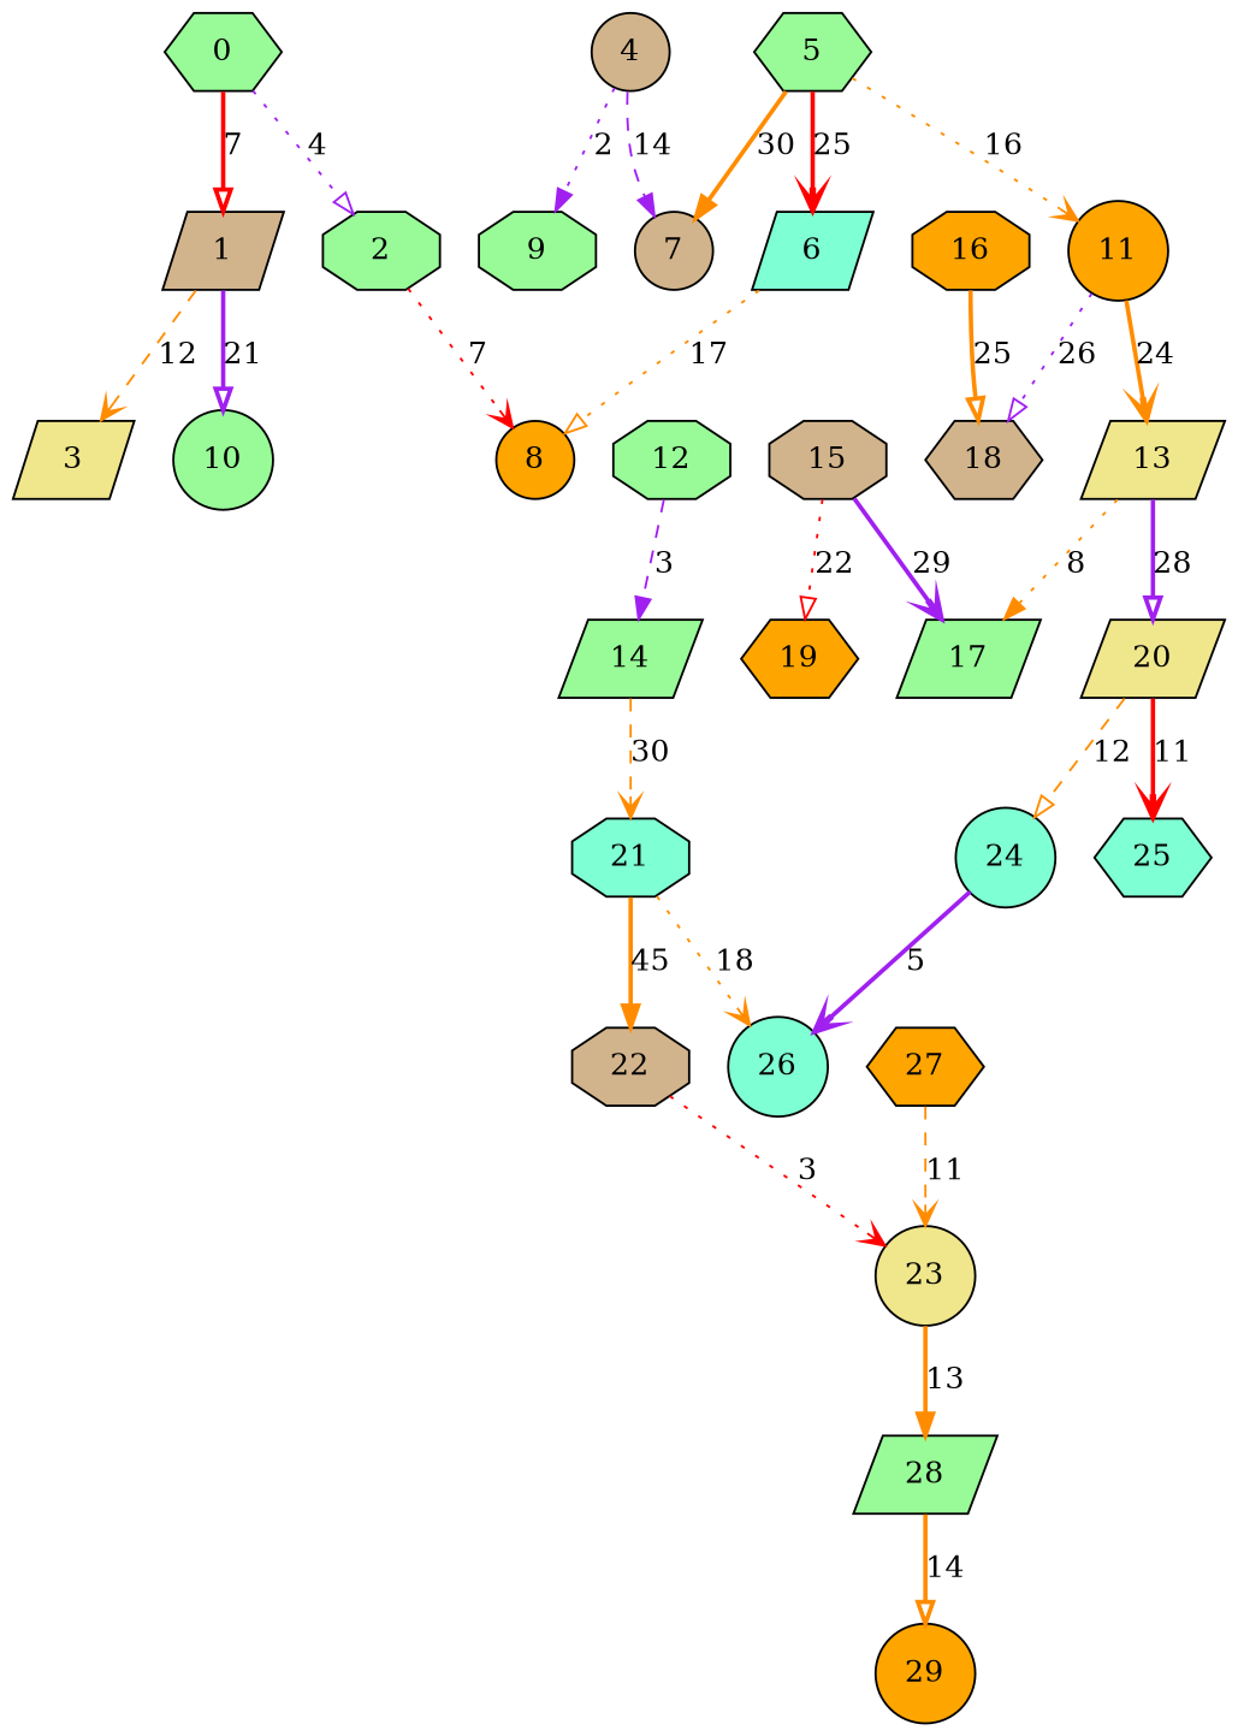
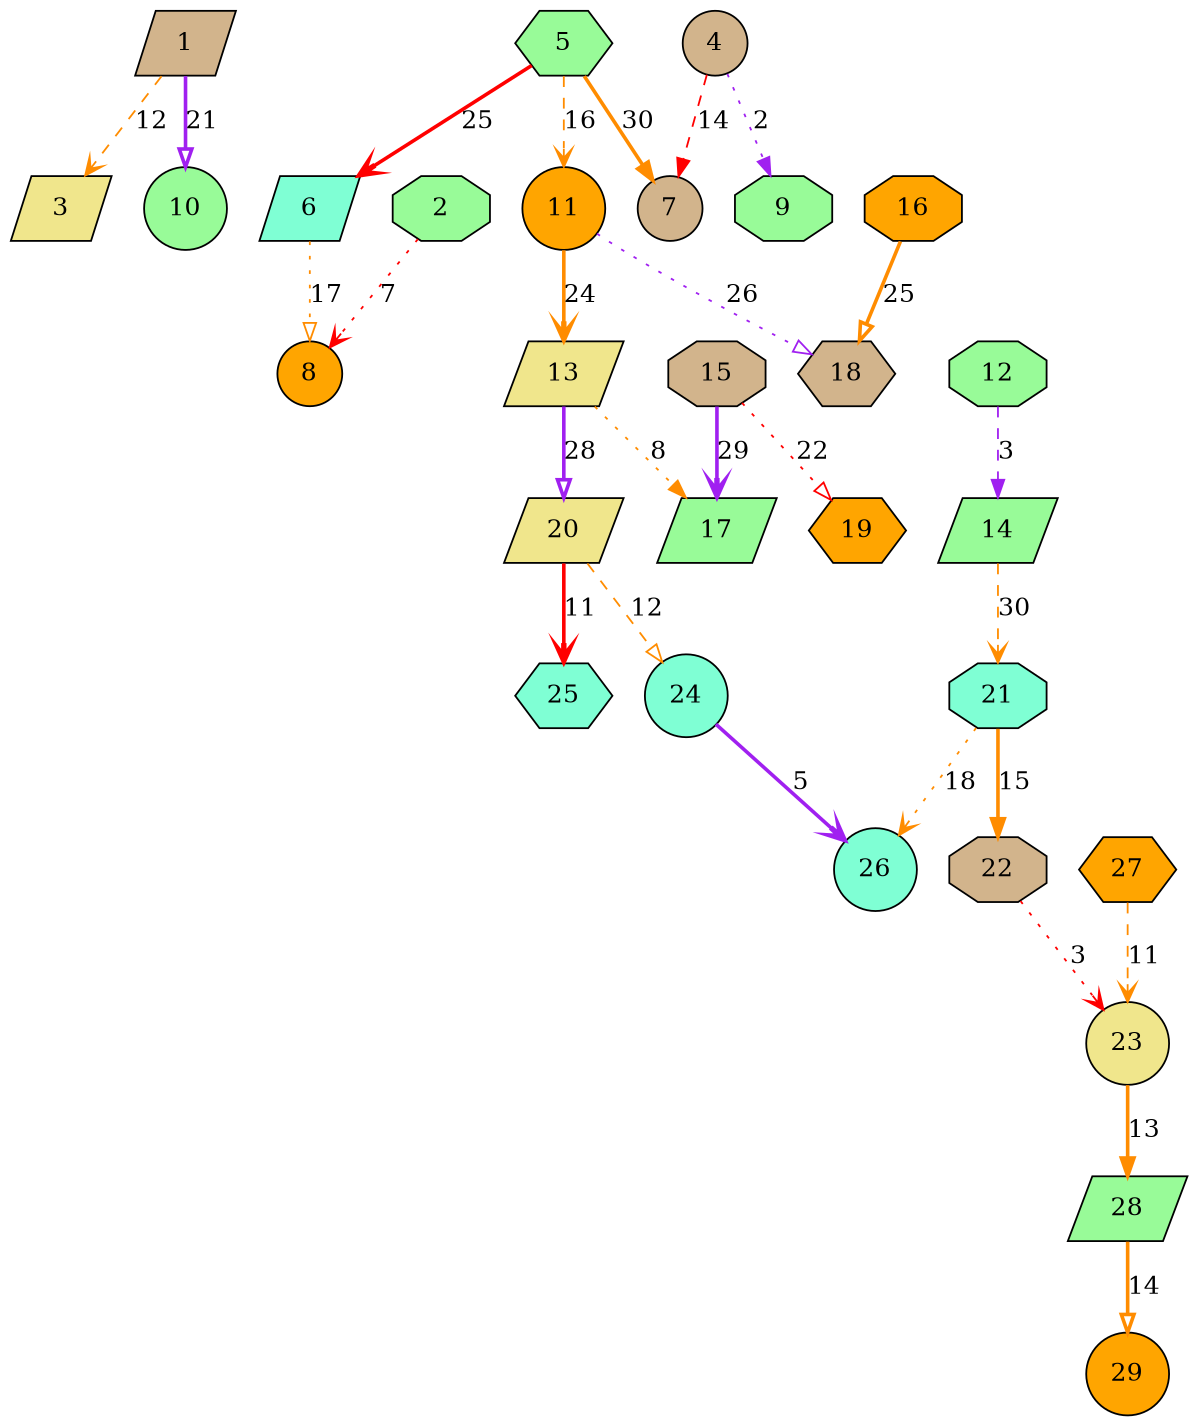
  digraph {
    node [fillcolor=palegreen shape=circle style=filled]
    edge [arrowhead=vee color=darkorange style=bold weight=7]
-   0 [shape=hexagon]
    1 [fillcolor=tan shape=parallelogram]
    2 [shape=octagon]
    3 [fillcolor=khaki shape=parallelogram]
    10
    8 [fillcolor=orange]
    4 [fillcolor=tan]
    7 [fillcolor=tan]
    9 [shape=octagon]
    5 [shape=hexagon]
    6 [fillcolor=aquamarine shape=parallelogram]
    11 [fillcolor=orange]
    13 [fillcolor=khaki shape=parallelogram]
    18 [fillcolor=tan shape=hexagon]
    17 [shape=parallelogram]
    20 [fillcolor=khaki shape=parallelogram]
    12 [shape=octagon]
    14 [shape=parallelogram]
    21 [fillcolor=aquamarine shape=octagon]
    24 [fillcolor=aquamarine]
    25 [fillcolor=aquamarine shape=hexagon]
    22 [fillcolor=tan shape=octagon]
    26 [fillcolor=aquamarine]
    15 [fillcolor=tan shape=octagon]
    19 [fillcolor=orange shape=hexagon]
    16 [fillcolor=orange shape=octagon]
    23 [fillcolor=khaki]
    28 [shape=parallelogram]
    29 [fillcolor=orange]
    27 [fillcolor=orange shape=hexagon]
-   0 -> 1 [arrowhead=onormal color=red label=7]
-   0 -> 2 [arrowhead=onormal color=purple label=4 style=dotted weight=4]
    1 -> 3 [label=12 style=dashed weight=12]
    1 -> 10 [arrowhead=onormal color=purple label=21 weight=21]
    2 -> 8 [color=red label=7 style=dotted]
-   4 -> 7 [arrowhead=normal color=purple label=14 style=dashed weight=14]
+   4 -> 7 [arrowhead=normal color=red label=14 style=dashed weight=14]
    4 -> 9 [arrowhead=normal color=purple label=2 style=dotted weight=2]
    5 -> 7 [arrowhead=normal label=30 weight=30]
    5 -> 6 [color=red label=25 weight=25]
-   5 -> 11 [label=16 style=dotted weight=16]
+   5 -> 11 [label=16 style=dashed weight=16]
    6 -> 8 [arrowhead=onormal label=17 style=dotted weight=17]
    11 -> 13 [label=24 weight=24]
    11 -> 18 [arrowhead=onormal color=purple label=26 style=dotted weight=26]
    13 -> 17 [arrowhead=normal label=8 style=dotted weight=8]
    13 -> 20 [arrowhead=onormal color=purple label=28 weight=28]
    20 -> 24 [arrowhead=onormal label=12 style=dashed weight=12]
    20 -> 25 [color=red label=11 weight=11]
    12 -> 14 [arrowhead=normal color=purple label=3 style=dashed weight=3]
    14 -> 21 [label=30 style=dashed weight=30]
-   21 -> 22 [arrowhead=normal label=45 weight=15]
+   21 -> 22 [arrowhead=normal label=15 weight=15]
    21 -> 26 [label=18 style=dotted weight=18]
    24 -> 26 [color=purple label=5 weight=5]
    22 -> 23 [color=red label=3 style=dotted weight=3]
    15 -> 17 [color=purple label=29 weight=29]
    15 -> 19 [arrowhead=onormal color=red label=22 style=dotted weight=22]
    16 -> 18 [arrowhead=onormal label=25 weight=25]
    23 -> 28 [arrowhead=normal label=13 weight=13]
    28 -> 29 [arrowhead=onormal label=14 weight=14]
    27 -> 23 [label=11 style=dashed weight=11]
  }
